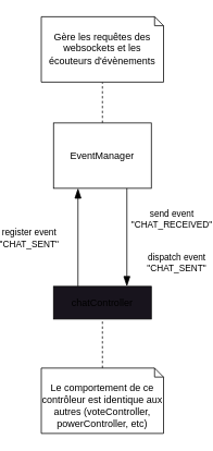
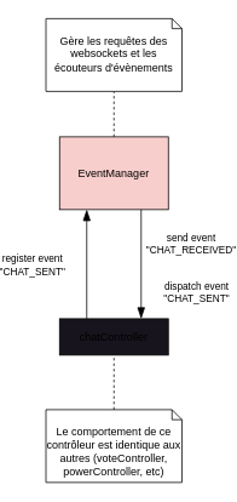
  <mxCell id="0" />
  <mxCell id="1" parent="0" />
  <mxCell id="2" style="edgeStyle=none;html=1;exitX=0.5;exitY=0;exitDx=0;exitDy=0;entryX=0.5;entryY=1;entryDx=0;entryDy=0;entryPerimeter=0;dashed=1;endArrow=none;endFill=0;" parent="1" source="5" target="6" edge="1"><mxGeometry relative="1" as="geometry" /></mxCell>
  <mxCell id="3" value="" style="edgeStyle=none;html=1;endArrow=none;endFill=0;startArrow=blockThin;startFill=1;endSize=6;startSize=10;exitX=0.25;exitY=1;exitDx=0;exitDy=0;entryX=0.25;entryY=0;entryDx=0;entryDy=0;" parent="1" source="5" target="9" edge="1"><mxGeometry relative="1" as="geometry" /></mxCell>
  <mxCell id="4" value="register event&lt;br&gt;&quot;CHAT_SENT&quot;" style="edgeLabel;html=1;align=center;verticalAlign=middle;resizable=0;points=[];" parent="3" vertex="1" connectable="0"><mxGeometry x="-0.214" y="4" relative="1" as="geometry"><mxPoint x="-64" y="13" as="offset" /></mxGeometry></mxCell>
- <mxCell id="5" value="EventManager" style="fontStyle=0;" parent="1" vertex="1"><mxGeometry x="35" y="150" width="120" height="80" as="geometry" /></mxCell>
+ <mxCell id="5" value="EventManager" style="fontStyle=0;fillColor=#f8cecc;" parent="1" vertex="1"><mxGeometry x="35" y="150" width="120" height="80" as="geometry" /></mxCell>
  <mxCell id="6" value="Gère les requêtes des websockets et les écouteurs d'évènements" style="shape=note2;boundedLbl=1;whiteSpace=wrap;html=1;size=11;verticalAlign=top;align=center;" parent="1" vertex="1"><mxGeometry x="20" y="20" width="150" height="80" as="geometry" /></mxCell>
  <mxCell id="7" style="edgeStyle=none;html=1;exitX=0.75;exitY=0;exitDx=0;exitDy=0;entryX=0.75;entryY=1;entryDx=0;entryDy=0;startArrow=blockThin;startFill=1;endArrow=none;endFill=0;startSize=10;endSize=6;" parent="1" source="9" target="5" edge="1"><mxGeometry relative="1" as="geometry" /></mxCell>
  <mxCell id="8" value="dispatch event&lt;br&gt;&quot;CHAT_SENT&quot;" style="edgeLabel;html=1;align=center;verticalAlign=middle;resizable=0;points=[];" parent="7" vertex="1" connectable="0"><mxGeometry x="0.447" y="-3" relative="1" as="geometry"><mxPoint x="57" y="57" as="offset" /></mxGeometry></mxCell>
  <mxCell id="9" value="chatController" style="whiteSpace=wrap;html=1;fillColor=rgb(24, 20, 29);fontStyle=0;" parent="1" vertex="1"><mxGeometry x="35" y="350" width="120" height="40" as="geometry" /></mxCell>
  <mxCell id="10" value="send event&lt;br&gt;&quot;CHAT_RECEIVED&quot;" style="edgeLabel;html=1;align=center;verticalAlign=middle;resizable=0;points=[];" vertex="1" connectable="0" parent="1"><mxGeometry x="170" y="270" as="geometry"><mxPoint x="9" y="-3" as="offset" /></mxGeometry></mxCell>
  <mxCell id="11" value="Le comportement de ce contrôleur est identique aux autres (voteController, powerController, etc)" style="shape=note2;boundedLbl=1;whiteSpace=wrap;html=1;size=11;verticalAlign=top;align=center;" vertex="1" parent="1"><mxGeometry x="20" y="450" width="150" height="80" as="geometry" /></mxCell>
  <mxCell id="12" style="edgeStyle=none;html=1;exitX=0.5;exitY=0;exitDx=0;exitDy=0;entryX=0.5;entryY=1;entryDx=0;entryDy=0;dashed=1;endArrow=none;endFill=0;exitPerimeter=0;" edge="1" parent="1" source="11" target="9"><mxGeometry relative="1" as="geometry"><mxPoint x="105" y="160" as="sourcePoint" /><mxPoint x="105" y="110" as="targetPoint" /></mxGeometry></mxCell>
